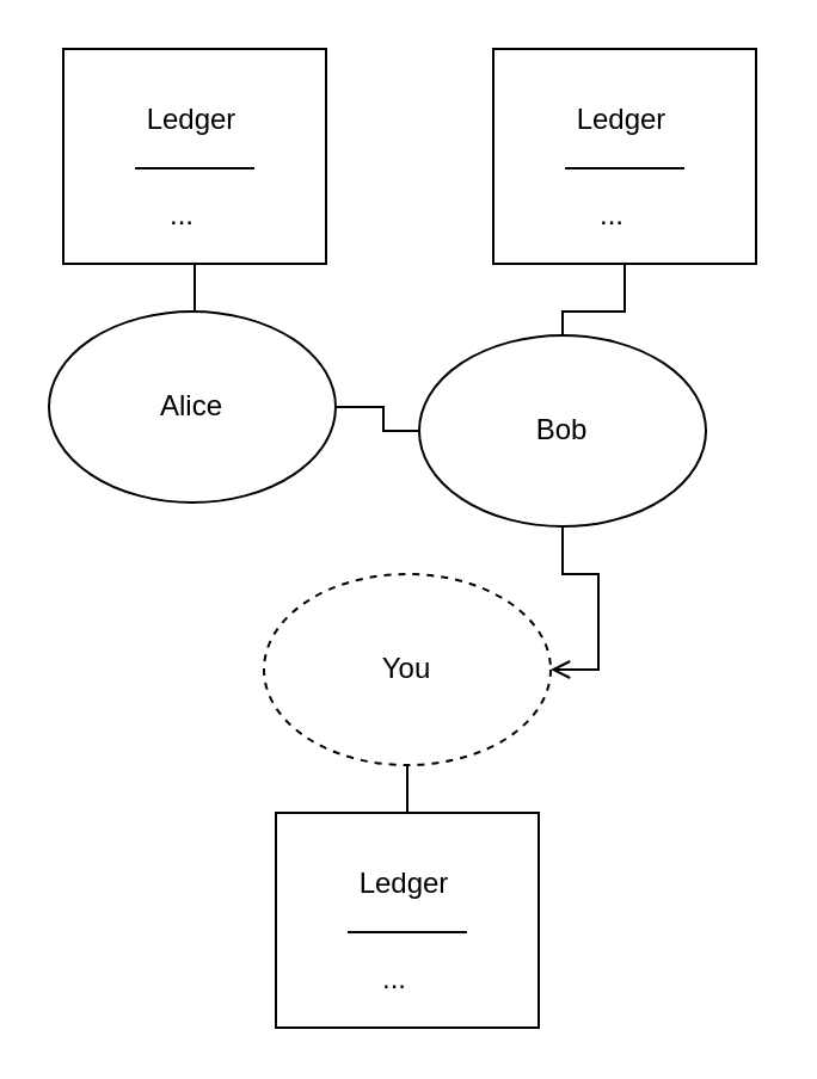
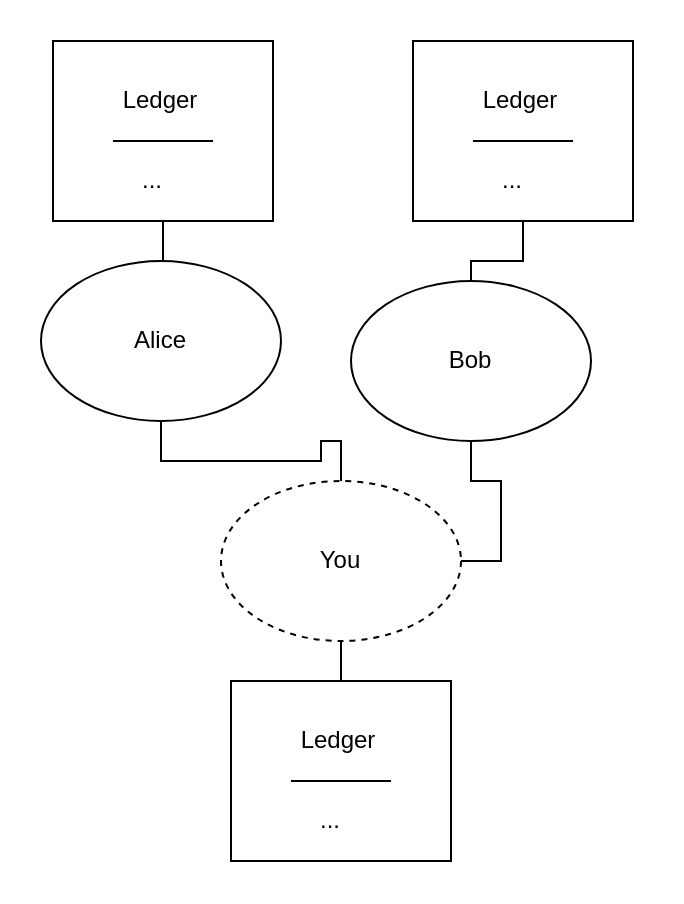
  <mxCell id="0" />
  <mxCell id="1" parent="0" />
  <mxCell id="2" value="" style="group" parent="1" vertex="1" connectable="0"><mxGeometry x="20" y="130" width="300" height="190" as="geometry" /></mxCell>
  <mxCell id="3" value="Alice" style="ellipse;whiteSpace=wrap;html=1;" parent="2" vertex="1"><mxGeometry width="120" height="80" as="geometry" /></mxCell>
  <mxCell id="4" value="Bob" style="ellipse;whiteSpace=wrap;html=1;" parent="2" vertex="1"><mxGeometry x="155" y="10" width="120" height="80" as="geometry" /></mxCell>
- <mxCell id="5" value="" style="edgeStyle=orthogonalEdgeStyle;rounded=0;orthogonalLoop=1;jettySize=auto;html=1;endArrow=none;endFill=0;" parent="2" source="3" target="4" edge="1"><mxGeometry relative="1" as="geometry" /></mxCell>
+ <mxCell id="5" value="" style="edgeStyle=orthogonalEdgeStyle;rounded=0;orthogonalLoop=1;jettySize=auto;html=1;endArrow=none;endFill=0;" parent="2" source="3" target="6" edge="1"><mxGeometry relative="1" as="geometry" /></mxCell>
  <mxCell id="6" value="You" style="ellipse;whiteSpace=wrap;html=1;dashed=1;" parent="2" vertex="1"><mxGeometry x="90" y="110" width="120" height="80" as="geometry" /></mxCell>
- <mxCell id="7" value="" style="edgeStyle=orthogonalEdgeStyle;rounded=0;orthogonalLoop=1;jettySize=auto;html=1;entryX=1;entryY=0.5;entryDx=0;entryDy=0;endArrow=open;endFill=0;" parent="2" source="4" target="6" edge="1"><mxGeometry relative="1" as="geometry"><mxPoint x="240" y="160" as="targetPoint" /></mxGeometry></mxCell>
+ <mxCell id="7" value="" style="edgeStyle=orthogonalEdgeStyle;rounded=0;orthogonalLoop=1;jettySize=auto;html=1;entryX=1;entryY=0.5;entryDx=0;entryDy=0;endArrow=none;endFill=0;" parent="2" source="4" target="6" edge="1"><mxGeometry relative="1" as="geometry"><mxPoint x="240" y="160" as="targetPoint" /></mxGeometry></mxCell>
  <mxCell id="8" value="" style="group" vertex="1" connectable="0" parent="1"><mxGeometry x="206" y="20" width="110" height="90" as="geometry" /></mxCell>
  <mxCell id="9" value="" style="whiteSpace=wrap;html=1;" parent="8" vertex="1"><mxGeometry width="110" height="90" as="geometry" /></mxCell>
  <mxCell id="10" value="Ledger" style="text;html=1;strokeColor=none;fillColor=none;align=center;verticalAlign=middle;whiteSpace=wrap;rounded=0;" parent="8" vertex="1"><mxGeometry x="34" y="20" width="40" height="20" as="geometry" /></mxCell>
  <mxCell id="11" value="" style="endArrow=none;html=1;" parent="8" edge="1"><mxGeometry width="50" height="50" relative="1" as="geometry"><mxPoint x="30" y="50" as="sourcePoint" /><mxPoint x="80" y="50" as="targetPoint" /></mxGeometry></mxCell>
  <mxCell id="12" value="..." style="text;html=1;strokeColor=none;fillColor=none;align=center;verticalAlign=middle;whiteSpace=wrap;rounded=0;" vertex="1" parent="8"><mxGeometry x="30" y="60" width="40" height="20" as="geometry" /></mxCell>
  <mxCell id="13" value="" style="group" vertex="1" connectable="0" parent="1"><mxGeometry x="26" y="20" width="110" height="90" as="geometry" /></mxCell>
  <mxCell id="14" value="" style="whiteSpace=wrap;html=1;" vertex="1" parent="13"><mxGeometry width="110" height="90" as="geometry" /></mxCell>
  <mxCell id="15" value="Ledger" style="text;html=1;strokeColor=none;fillColor=none;align=center;verticalAlign=middle;whiteSpace=wrap;rounded=0;" vertex="1" parent="13"><mxGeometry x="34" y="20" width="40" height="20" as="geometry" /></mxCell>
  <mxCell id="16" value="" style="endArrow=none;html=1;" edge="1" parent="13"><mxGeometry width="50" height="50" relative="1" as="geometry"><mxPoint x="30" y="50" as="sourcePoint" /><mxPoint x="80" y="50" as="targetPoint" /></mxGeometry></mxCell>
  <mxCell id="17" value="..." style="text;html=1;strokeColor=none;fillColor=none;align=center;verticalAlign=middle;whiteSpace=wrap;rounded=0;" vertex="1" parent="13"><mxGeometry x="30" y="60" width="40" height="20" as="geometry" /></mxCell>
  <mxCell id="18" value="" style="group" vertex="1" connectable="0" parent="1"><mxGeometry x="115" y="340" width="110" height="90" as="geometry" /></mxCell>
  <mxCell id="19" value="" style="whiteSpace=wrap;html=1;" vertex="1" parent="18"><mxGeometry width="110" height="90" as="geometry" /></mxCell>
  <mxCell id="20" value="Ledger" style="text;html=1;strokeColor=none;fillColor=none;align=center;verticalAlign=middle;whiteSpace=wrap;rounded=0;" vertex="1" parent="18"><mxGeometry x="34" y="20" width="40" height="20" as="geometry" /></mxCell>
  <mxCell id="21" value="" style="endArrow=none;html=1;" edge="1" parent="18"><mxGeometry width="50" height="50" relative="1" as="geometry"><mxPoint x="30" y="50" as="sourcePoint" /><mxPoint x="80" y="50" as="targetPoint" /></mxGeometry></mxCell>
  <mxCell id="22" value="..." style="text;html=1;strokeColor=none;fillColor=none;align=center;verticalAlign=middle;whiteSpace=wrap;rounded=0;" vertex="1" parent="18"><mxGeometry x="30" y="60" width="40" height="20" as="geometry" /></mxCell>
  <mxCell id="23" value="" style="edgeStyle=orthogonalEdgeStyle;rounded=0;orthogonalLoop=1;jettySize=auto;html=1;endArrow=none;endFill=0;" edge="1" parent="1" source="14" target="3"><mxGeometry relative="1" as="geometry" /></mxCell>
  <mxCell id="24" value="" style="edgeStyle=orthogonalEdgeStyle;rounded=0;orthogonalLoop=1;jettySize=auto;html=1;endArrow=none;endFill=0;" edge="1" parent="1" source="9" target="4"><mxGeometry relative="1" as="geometry" /></mxCell>
  <mxCell id="25" style="edgeStyle=orthogonalEdgeStyle;rounded=0;orthogonalLoop=1;jettySize=auto;html=1;exitX=0.5;exitY=0;exitDx=0;exitDy=0;entryX=0.5;entryY=1;entryDx=0;entryDy=0;endArrow=none;endFill=0;" edge="1" parent="1" source="19" target="6"><mxGeometry relative="1" as="geometry" /></mxCell>
